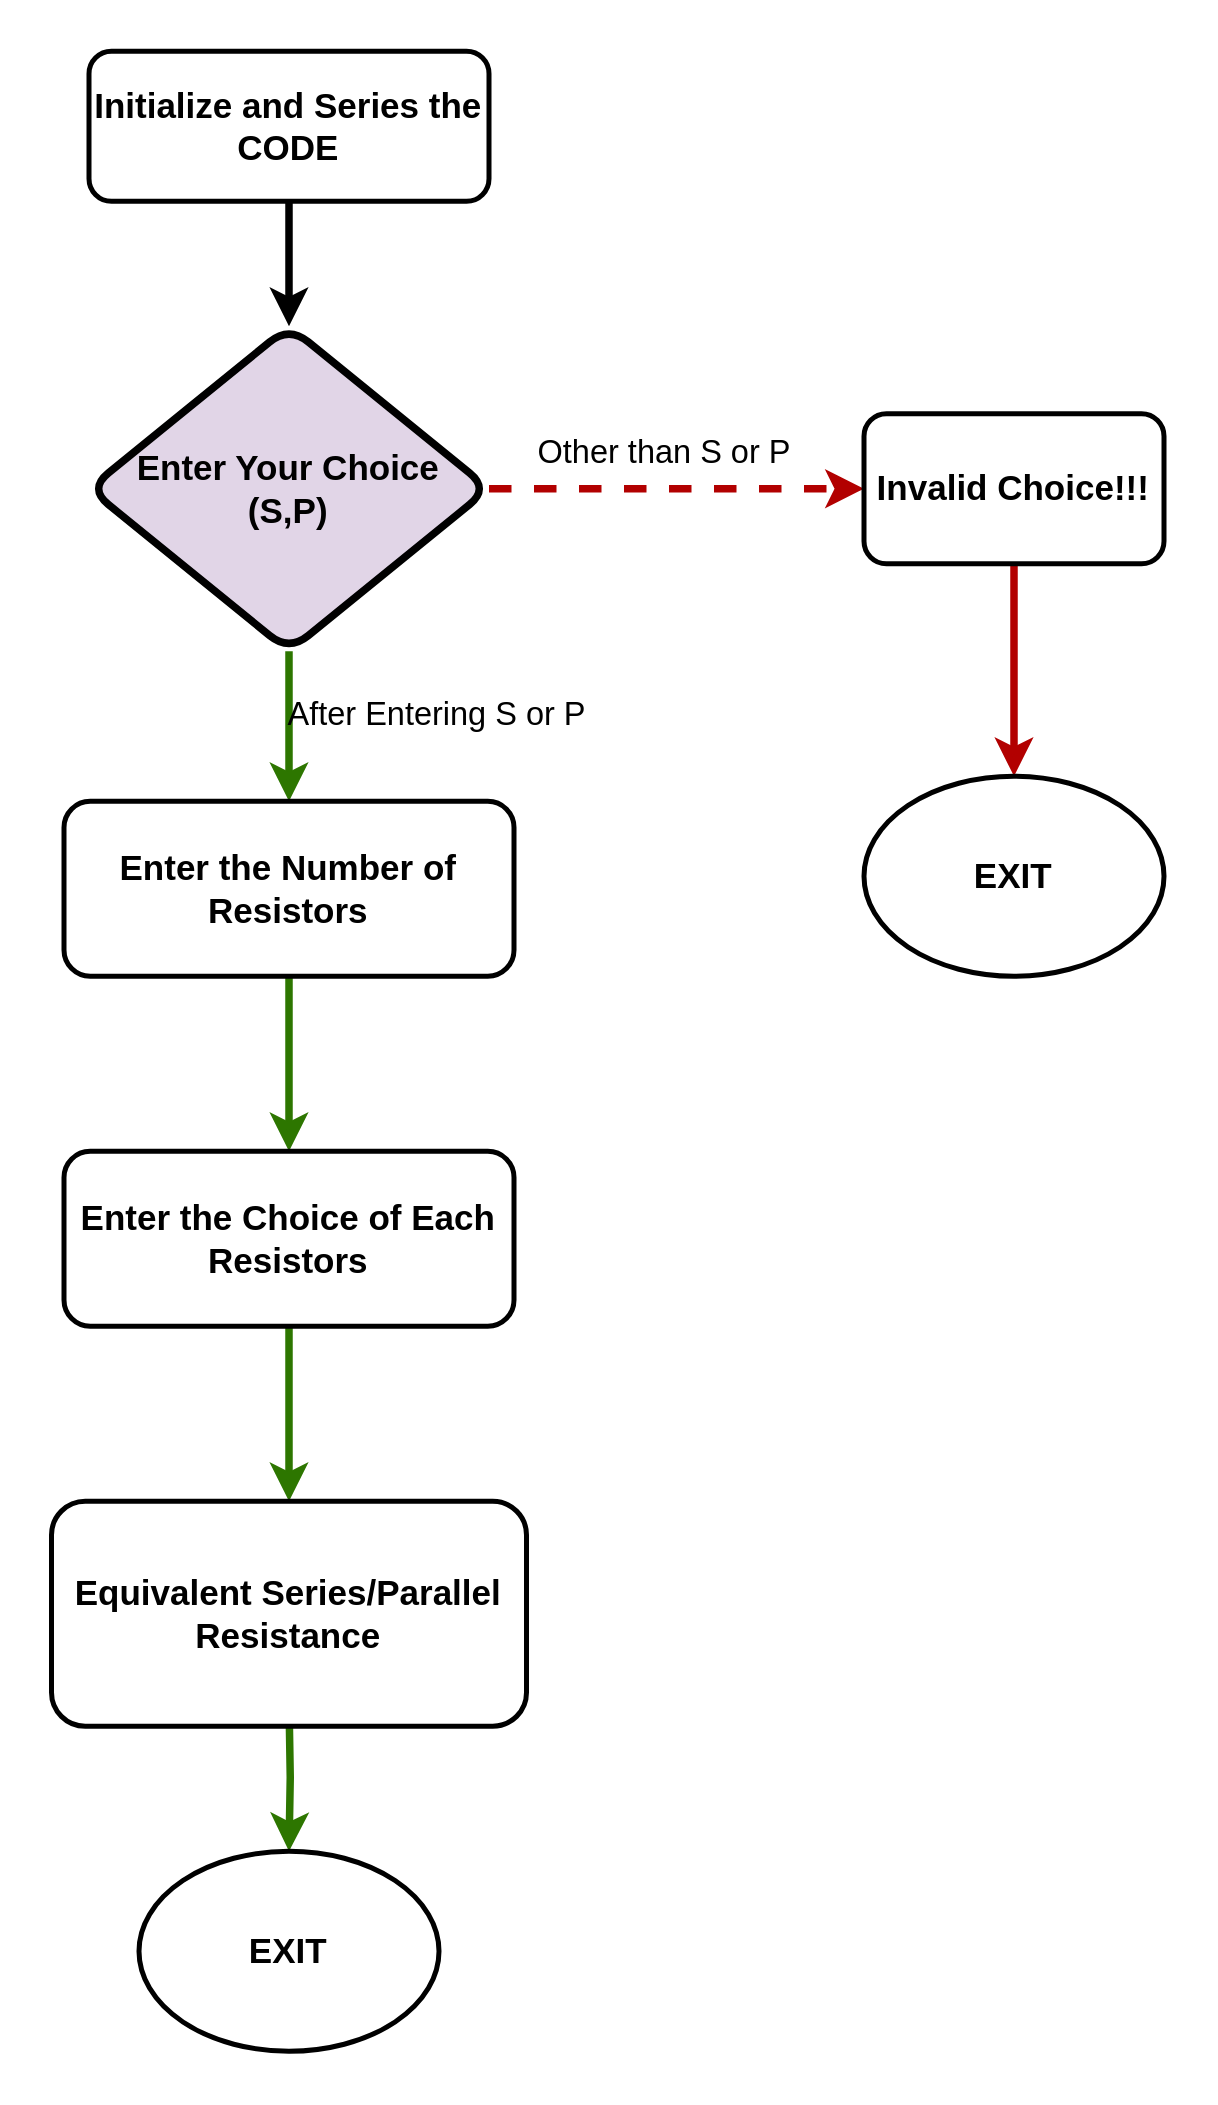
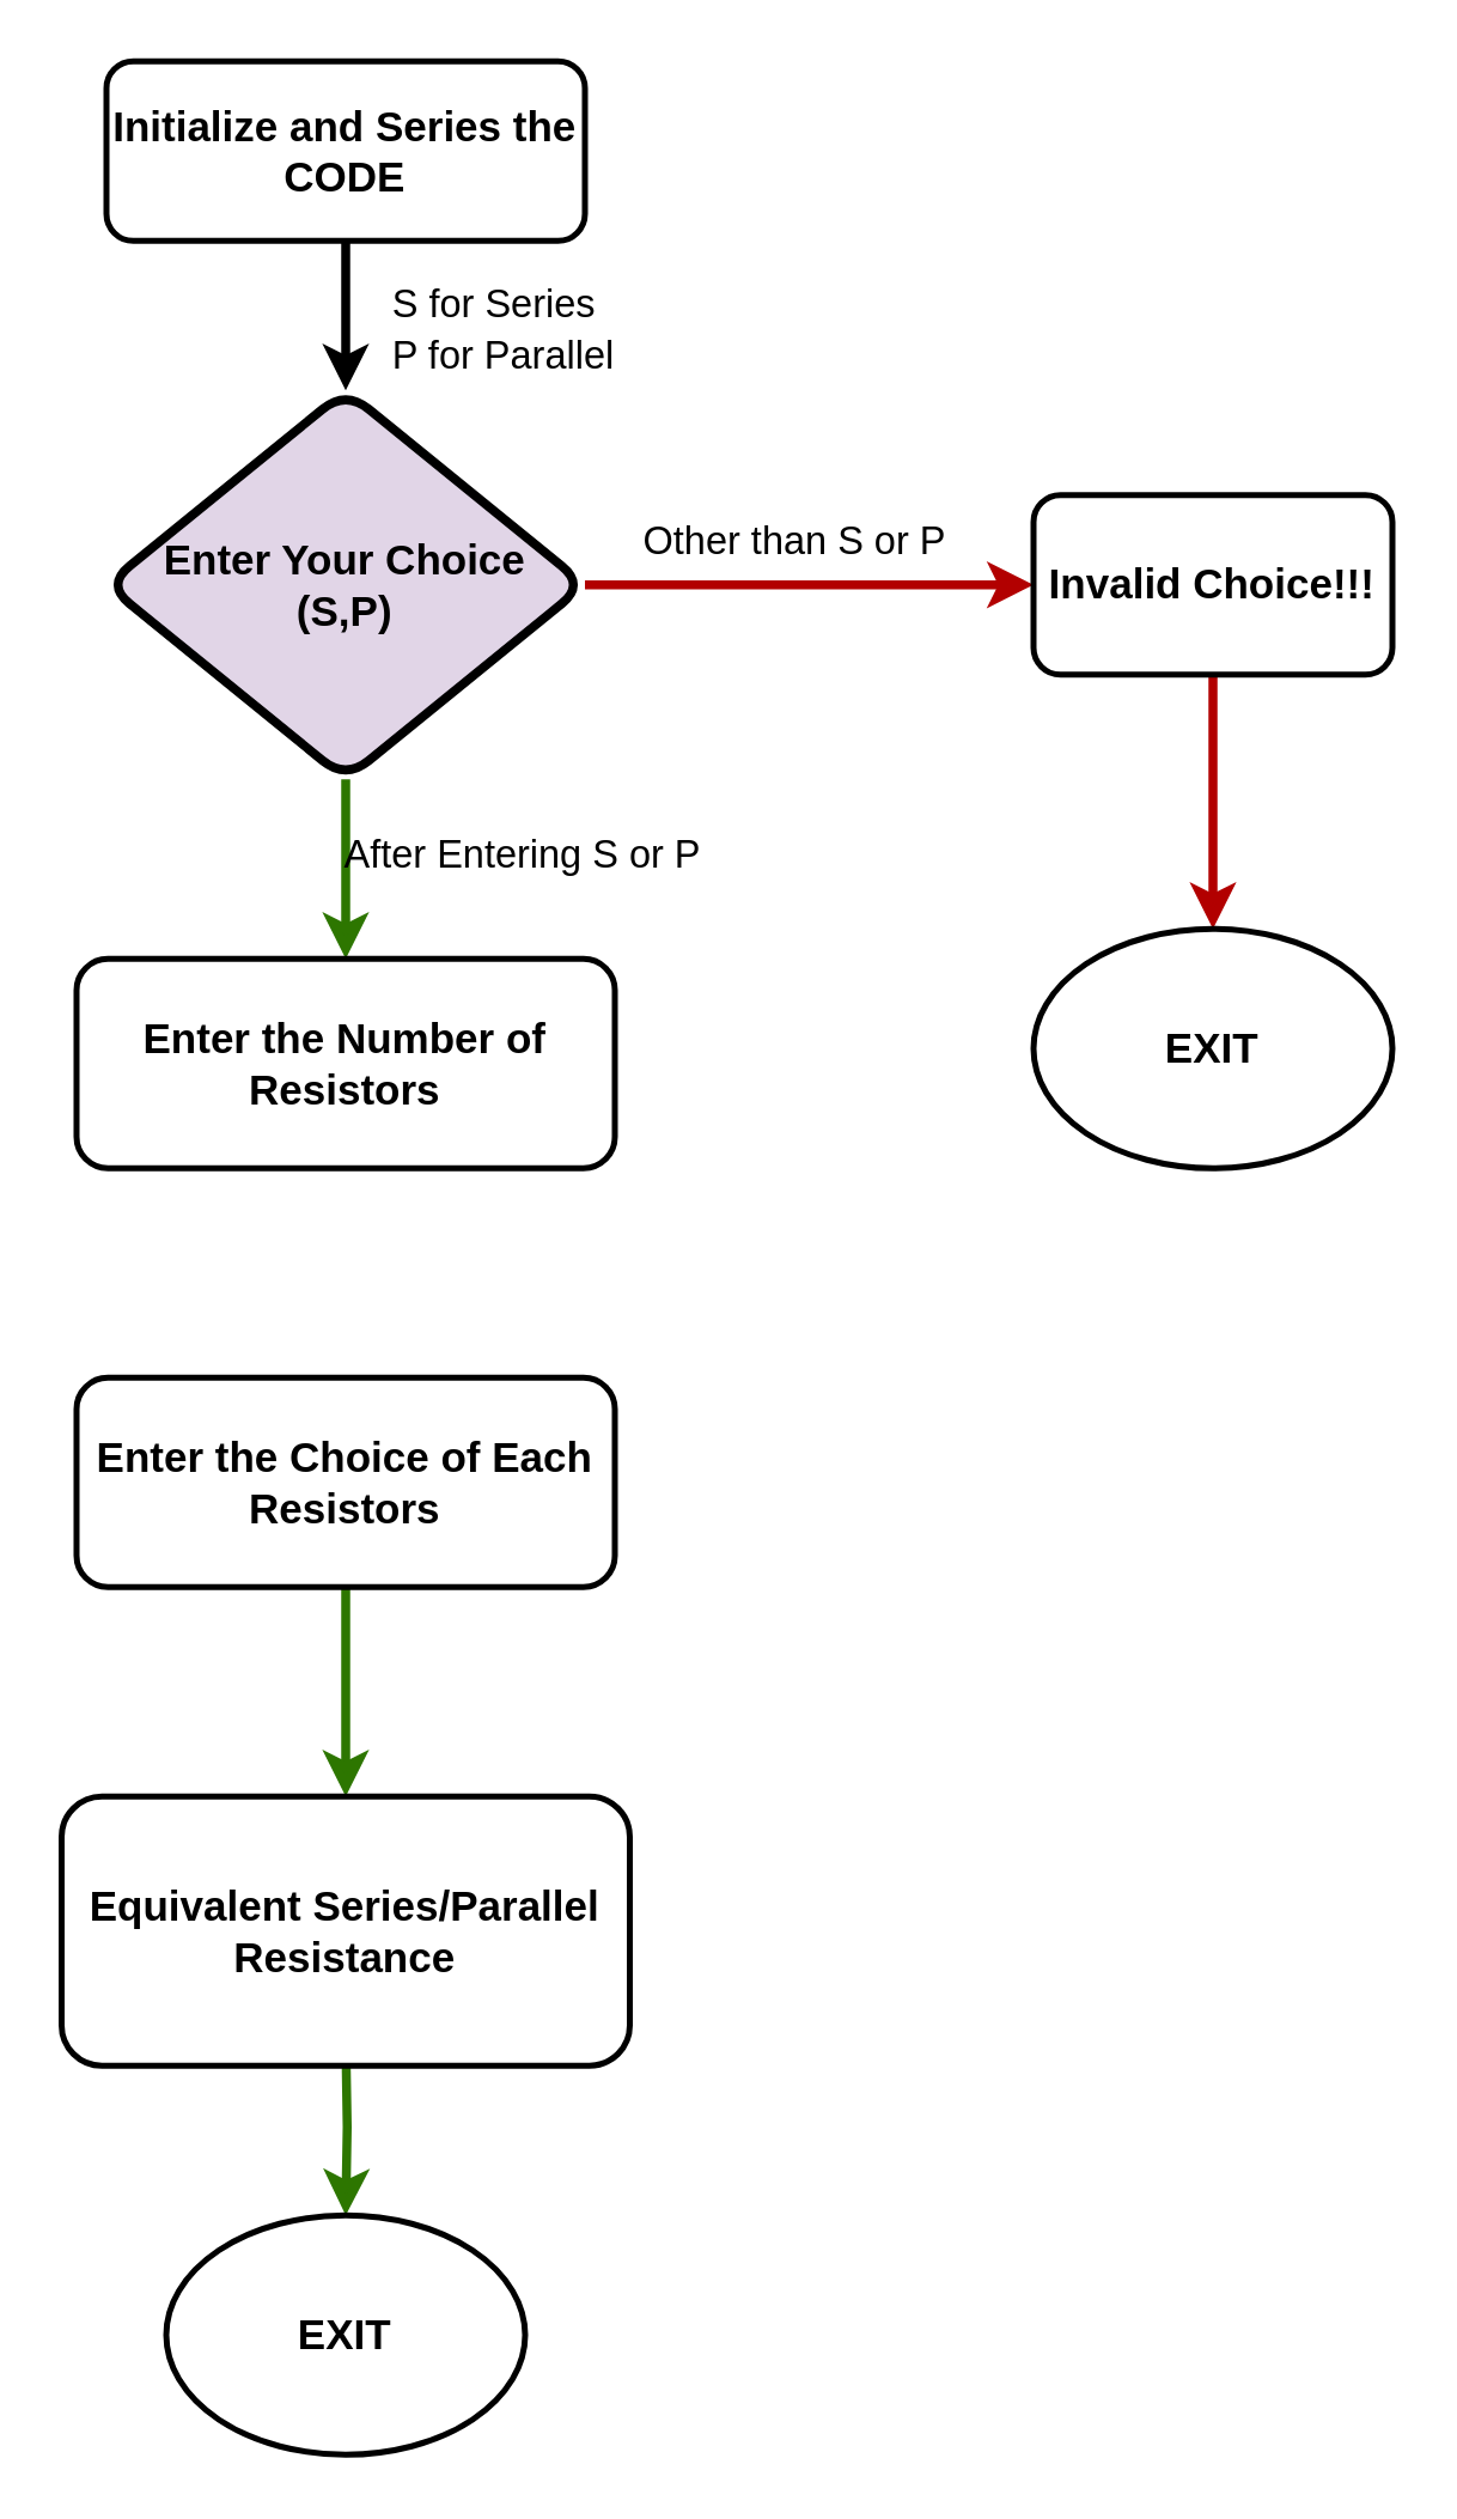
  <mxCell id="0" />
  <mxCell id="1" parent="0" />
  <mxCell id="2" value="" style="edgeStyle=orthogonalEdgeStyle;rounded=0;orthogonalLoop=1;jettySize=auto;html=1;strokeWidth=3;" edge="1" parent="1" source="3" target="6"><mxGeometry relative="1" as="geometry" /></mxCell>
  <mxCell id="3" value="&lt;font style=&quot;font-size: 14px&quot;&gt;&lt;b&gt;Initialize and Series the CODE&lt;/b&gt;&lt;/font&gt;" style="rounded=1;whiteSpace=wrap;html=1;strokeWidth=2;" vertex="1" parent="1"><mxGeometry x="35" y="20" width="160" height="60" as="geometry" /></mxCell>
  <mxCell id="4" value="" style="edgeStyle=orthogonalEdgeStyle;rounded=0;orthogonalLoop=1;jettySize=auto;html=1;fillColor=#60a917;strokeColor=#2D7600;strokeWidth=3;" edge="1" parent="1" source="6"><mxGeometry relative="1" as="geometry"><mxPoint x="115" y="320" as="targetPoint" /></mxGeometry></mxCell>
- <mxCell id="5" style="edgeStyle=orthogonalEdgeStyle;rounded=0;orthogonalLoop=1;jettySize=auto;html=1;exitX=1;exitY=0.5;exitDx=0;exitDy=0;fillColor=#e51400;strokeColor=#B20000;strokeWidth=3;dashed=1;" edge="1" parent="1" source="6" target="10"><mxGeometry relative="1" as="geometry"><mxPoint x="255" y="220" as="targetPoint" /></mxGeometry></mxCell>
+ <mxCell id="5" style="edgeStyle=orthogonalEdgeStyle;rounded=0;orthogonalLoop=1;jettySize=auto;html=1;exitX=1;exitY=0.5;exitDx=0;exitDy=0;fillColor=#e51400;strokeColor=#B20000;strokeWidth=3;" edge="1" parent="1" source="6" target="10"><mxGeometry relative="1" as="geometry"><mxPoint x="255" y="220" as="targetPoint" /></mxGeometry></mxCell>
  <mxCell id="6" value="&lt;font style=&quot;font-size: 14px&quot;&gt;&lt;b&gt;Enter Your Choice&lt;br&gt;(S,P)&lt;/b&gt;&lt;/font&gt;" style="rhombus;whiteSpace=wrap;html=1;rounded=1;strokeWidth=3;fillColor=#e1d5e7;" vertex="1" parent="1"><mxGeometry x="35" y="130" width="160" height="130" as="geometry" /></mxCell>
- <mxCell id="7" value="" style="edgeStyle=orthogonalEdgeStyle;rounded=0;orthogonalLoop=1;jettySize=auto;html=1;fillColor=#60a917;strokeColor=#2D7600;strokeWidth=3;" edge="1" parent="1" source="8" target="12"><mxGeometry relative="1" as="geometry" /></mxCell>
  <mxCell id="8" value="&lt;font style=&quot;font-size: 14px&quot;&gt;&lt;b&gt;Enter the Number of Resistors&lt;/b&gt;&lt;/font&gt;" style="whiteSpace=wrap;html=1;rounded=1;strokeWidth=2;" vertex="1" parent="1"><mxGeometry x="25" y="320" width="180" height="70" as="geometry" /></mxCell>
  <mxCell id="9" value="" style="edgeStyle=orthogonalEdgeStyle;rounded=0;orthogonalLoop=1;jettySize=auto;html=1;fillColor=#e51400;strokeColor=#B20000;strokeWidth=3;" edge="1" parent="1" source="10" target="15"><mxGeometry relative="1" as="geometry"><mxPoint x="345" y="330" as="targetPoint" /></mxGeometry></mxCell>
  <mxCell id="10" value="&lt;font style=&quot;font-size: 14px&quot;&gt;&lt;b&gt;Invalid Choice!!!&lt;/b&gt;&lt;/font&gt;" style="rounded=1;whiteSpace=wrap;html=1;strokeWidth=2;" vertex="1" parent="1"><mxGeometry x="345" y="165" width="120" height="60" as="geometry" /></mxCell>
  <mxCell id="11" value="" style="edgeStyle=orthogonalEdgeStyle;rounded=0;orthogonalLoop=1;jettySize=auto;html=1;fillColor=#60a917;strokeColor=#2D7600;strokeWidth=3;" edge="1" parent="1" source="12" target="14"><mxGeometry relative="1" as="geometry" /></mxCell>
  <mxCell id="12" value="&lt;font style=&quot;font-size: 14px&quot;&gt;&lt;b&gt;Enter the Choice of Each Resistors&lt;/b&gt;&lt;/font&gt;" style="whiteSpace=wrap;html=1;rounded=1;strokeWidth=2;" vertex="1" parent="1"><mxGeometry x="25" y="460" width="180" height="70" as="geometry" /></mxCell>
  <mxCell id="13" value="" style="edgeStyle=orthogonalEdgeStyle;rounded=0;orthogonalLoop=1;jettySize=auto;html=1;fillColor=#60a917;strokeColor=#2D7600;strokeWidth=3;" edge="1" parent="1" target="16"><mxGeometry relative="1" as="geometry"><mxPoint x="115" y="680" as="sourcePoint" /></mxGeometry></mxCell>
  <mxCell id="14" value="&lt;font style=&quot;font-size: 14px&quot;&gt;&lt;b&gt;Equivalent Series/Parallel Resistance&lt;/b&gt;&lt;/font&gt;" style="whiteSpace=wrap;html=1;rounded=1;strokeWidth=2;" vertex="1" parent="1"><mxGeometry x="20" y="600" width="190" height="90" as="geometry" /></mxCell>
  <mxCell id="15" value="&lt;b&gt;&lt;font style=&quot;font-size: 14px&quot;&gt;EXIT&lt;/font&gt;&lt;/b&gt;" style="ellipse;whiteSpace=wrap;html=1;strokeWidth=2;" vertex="1" parent="1"><mxGeometry x="345" y="310" width="120" height="80" as="geometry" /></mxCell>
  <mxCell id="16" value="&lt;b&gt;&lt;font style=&quot;font-size: 14px&quot;&gt;EXIT&lt;/font&gt;&lt;/b&gt;" style="ellipse;whiteSpace=wrap;html=1;strokeWidth=2;" vertex="1" parent="1"><mxGeometry x="55" y="740" width="120" height="80" as="geometry" /></mxCell>
  <mxCell id="17" value="&lt;font style=&quot;font-size: 13px&quot;&gt;After Entering S or P&lt;/font&gt;" style="text;html=1;align=center;verticalAlign=middle;resizable=0;points=[];autosize=1;strokeColor=none;" vertex="1" parent="1"><mxGeometry x="109" y="275" width="130" height="20" as="geometry" /></mxCell>
  <mxCell id="18" value="&lt;font style=&quot;font-size: 13px&quot;&gt;Other than S or P&lt;/font&gt;" style="text;html=1;align=center;verticalAlign=middle;resizable=0;points=[];autosize=1;strokeColor=none;" vertex="1" parent="1"><mxGeometry x="205" y="170" width="120" height="20" as="geometry" /></mxCell>
+ <mxCell id="19" value="&lt;font style=&quot;font-size: 13px ; line-height: 130%&quot;&gt;S for Series&lt;br&gt;P for Parallel&lt;/font&gt;" style="text;html=1;align=left;verticalAlign=middle;resizable=0;points=[];autosize=1;strokeColor=none;strokeWidth=1;" vertex="1" parent="1"><mxGeometry x="129" y="90" width="90" height="40" as="geometry" /></mxCell>
